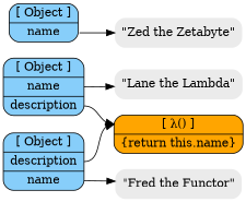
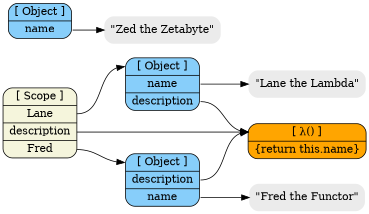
  digraph {
    rankdir=LR
    node [fillcolor=lightskyblue shape=Mrecord style=filled]
    edge [headport=__proto__ tailport=description]
+   n1 [fillcolor=beige label="<__proto__>[ Scope ]|<Lane>Lane|<description>description|<Fred>Fred"]
    n2 [label="<__proto__>[ Object ]|<name>name|<description>description"]
    n3 [label="<__proto__>[ Object ]|<description>description|<name>name"]
    n4 [fillcolor=orange label="<__proto__>[ λ() ]|\{return this.name\}"]
    n5 [fillcolor=gray92 label="\"Lane the Lambda\"" shape=plaintext style="filled,rounded"]
    n6 [fillcolor=gray92 label="\"Fred the Functor\"" shape=plaintext style="filled,rounded"]
    n7 [label="<__proto__>[ Object ]|<name>name"]
    n8 [fillcolor=gray92 label="\"Zed the Zetabyte\"" shape=plaintext style="filled,rounded"]
+   n1 -> n2 [tailport=Lane]
+   n1 -> n3 [tailport=Fred]
+   n1 -> n4
    n2 -> n4
    n2 -> n5 [tailport=name headport=""]
    n3 -> n4
    n3 -> n6 [tailport=name headport=""]
    n7 -> n8 [tailport=name headport=""]
  }
